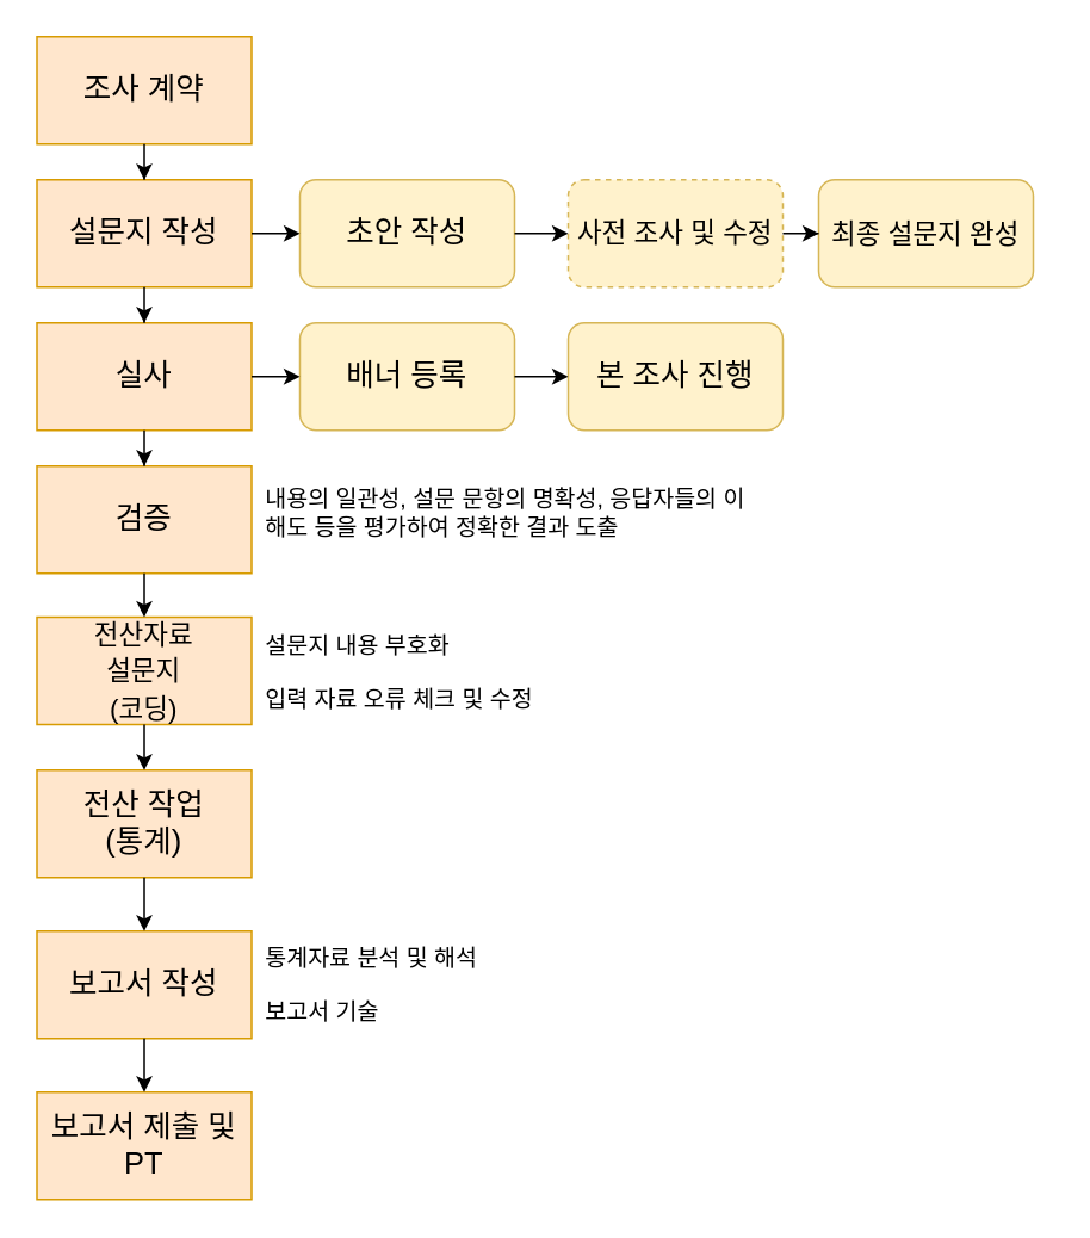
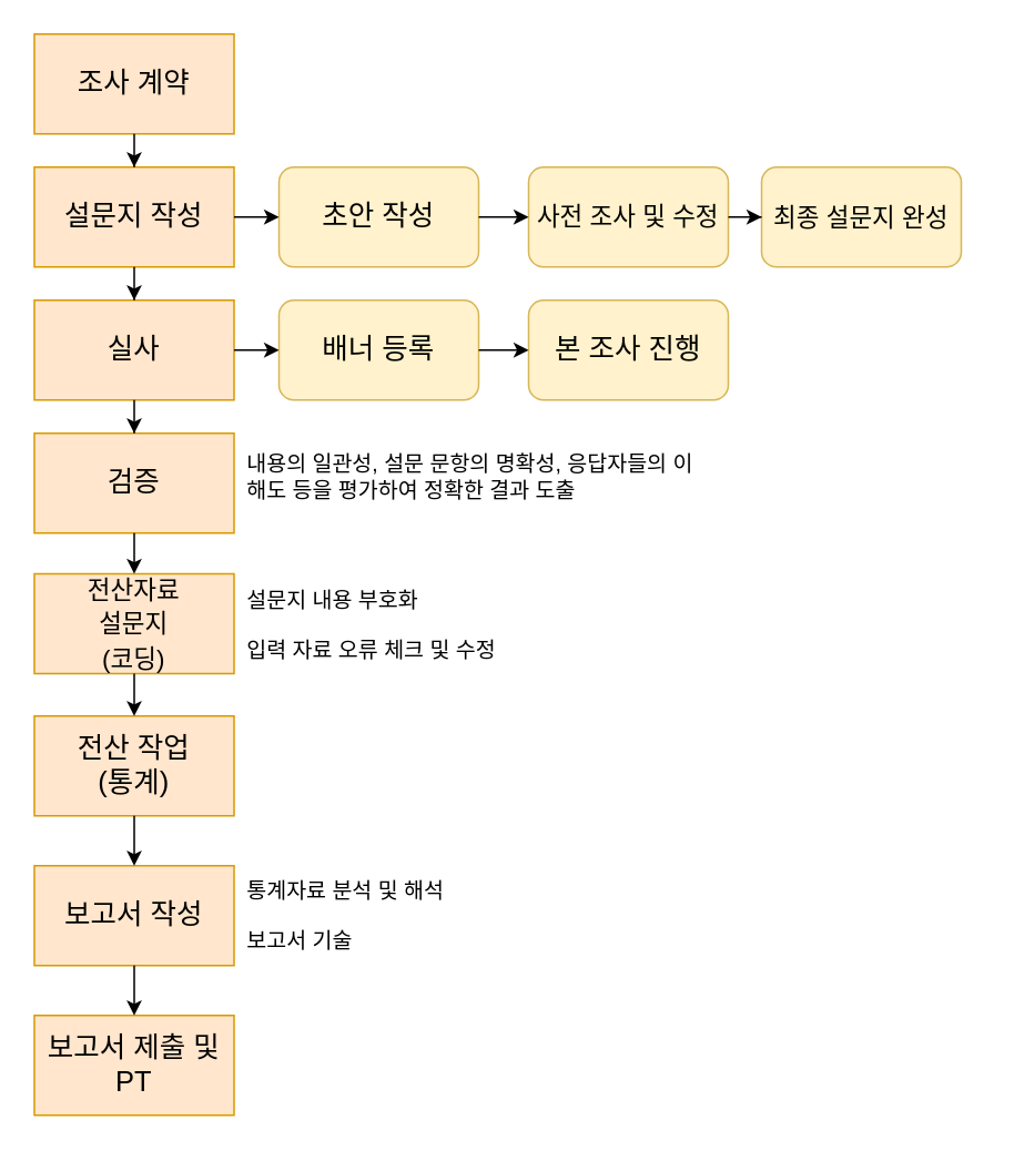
  <mxCell id="0" />
  <mxCell id="1" parent="0" />
  <mxCell id="2" value="내용의 일관성, 설문 문항의 명확성, 응답자들의 이해도 등을 평가하여 정확한 결과 도출&lt;span id=&quot;docs-internal-guid-ddfe156c-7fff-5f0e-5129-43eb4e1589c2&quot; style=&quot;font-size: 13px;&quot;&gt;&lt;/span&gt;&lt;span id=&quot;docs-internal-guid-ddfe156c-7fff-5f0e-5129-43eb4e1589c2&quot; style=&quot;font-size: 13px;&quot;&gt;&lt;/span&gt;" style="text;html=1;strokeColor=none;fillColor=none;align=left;verticalAlign=middle;whiteSpace=wrap;rounded=0;fontSize=13;spacingTop=1;" vertex="1" parent="1"><mxGeometry x="146" y="270" width="278" height="30" as="geometry" /></mxCell>
  <mxCell id="3" value="통계자료 분석 및 해석" style="text;html=1;strokeColor=none;fillColor=none;align=left;verticalAlign=middle;whiteSpace=wrap;rounded=0;fontSize=13;" vertex="1" parent="1"><mxGeometry x="146" y="520" width="130" height="30" as="geometry" /></mxCell>
  <mxCell id="4" value="보고서 기술" style="text;html=1;strokeColor=none;fillColor=none;align=left;verticalAlign=middle;whiteSpace=wrap;rounded=0;fontSize=13;" vertex="1" parent="1"><mxGeometry x="146" y="550" width="130" height="30" as="geometry" /></mxCell>
  <mxCell id="5" value="설문지 내용 부호화" style="text;html=1;strokeColor=none;fillColor=none;align=left;verticalAlign=middle;whiteSpace=wrap;rounded=0;fontSize=13;" vertex="1" parent="1"><mxGeometry x="146" y="344.5" width="130" height="30" as="geometry" /></mxCell>
  <mxCell id="6" value="입력 자료 오류 체크 및 수정" style="text;html=1;strokeColor=none;fillColor=none;align=left;verticalAlign=middle;whiteSpace=wrap;rounded=0;fontSize=13;" vertex="1" parent="1"><mxGeometry x="146" y="375" width="178" height="30" as="geometry" /></mxCell>
  <mxCell id="7" value="" style="group" vertex="1" connectable="0" parent="1"><mxGeometry x="20" y="20" width="567" height="650" as="geometry" /></mxCell>
  <mxCell id="8" value="조사 계약" style="rounded=0;whiteSpace=wrap;html=1;fillColor=#ffe6cc;strokeColor=#d79b00;fontSize=17;" vertex="1" parent="7"><mxGeometry width="120" height="60" as="geometry" /></mxCell>
  <mxCell id="9" value="설문지 작성" style="rounded=0;whiteSpace=wrap;html=1;fillColor=#ffe6cc;strokeColor=#d79b00;fontSize=17;" vertex="1" parent="7"><mxGeometry y="80" width="120" height="60" as="geometry" /></mxCell>
  <mxCell id="10" value="실사" style="rounded=0;whiteSpace=wrap;html=1;fillColor=#ffe6cc;strokeColor=#d79b00;fontSize=17;" vertex="1" parent="7"><mxGeometry y="160" width="120" height="60" as="geometry" /></mxCell>
  <mxCell id="11" value="검증" style="rounded=0;whiteSpace=wrap;html=1;fillColor=#ffe6cc;strokeColor=#d79b00;fontSize=17;" vertex="1" parent="7"><mxGeometry y="240" width="120" height="60" as="geometry" /></mxCell>
  <mxCell id="12" value="초안 작성" style="rounded=1;whiteSpace=wrap;html=1;fillColor=#fff2cc;strokeColor=#d6b656;fontSize=17;" vertex="1" parent="7"><mxGeometry x="147" y="80" width="120" height="60" as="geometry" /></mxCell>
- <mxCell id="13" value="&lt;font style=&quot;font-size: 15px;&quot;&gt;사전 조사 및 수정&lt;/font&gt;" style="rounded=1;whiteSpace=wrap;html=1;fillColor=#fff2cc;strokeColor=#d6b656;fontSize=17;dashed=1;" vertex="1" parent="7"><mxGeometry x="297" y="80" width="120" height="60" as="geometry" /></mxCell>
+ <mxCell id="13" value="&lt;font style=&quot;font-size: 15px;&quot;&gt;사전 조사 및 수정&lt;/font&gt;" style="rounded=1;whiteSpace=wrap;html=1;fillColor=#fff2cc;strokeColor=#d6b656;fontSize=17;" vertex="1" parent="7"><mxGeometry x="297" y="80" width="120" height="60" as="geometry" /></mxCell>
  <mxCell id="14" value="최종 설문지 완성" style="rounded=1;whiteSpace=wrap;html=1;fillColor=#fff2cc;strokeColor=#d6b656;fontSize=15;" vertex="1" parent="7"><mxGeometry x="437" y="80" width="120" height="60" as="geometry" /></mxCell>
  <mxCell id="15" value="배너 등록" style="rounded=1;whiteSpace=wrap;html=1;fillColor=#fff2cc;strokeColor=#d6b656;fontSize=17;" vertex="1" parent="7"><mxGeometry x="147" y="160" width="120" height="60" as="geometry" /></mxCell>
  <mxCell id="16" value="본 조사 진행" style="rounded=1;whiteSpace=wrap;html=1;fillColor=#fff2cc;strokeColor=#d6b656;fontSize=17;" vertex="1" parent="7"><mxGeometry x="297" y="160" width="120" height="60" as="geometry" /></mxCell>
  <mxCell id="17" value="&lt;font style=&quot;font-size: 15px;&quot;&gt;전산자료 &lt;br&gt;설문지&lt;br style=&quot;&quot;&gt;(코딩)&lt;/font&gt;" style="rounded=0;whiteSpace=wrap;html=1;fillColor=#ffe6cc;strokeColor=#d79b00;fontSize=17;" vertex="1" parent="7"><mxGeometry y="324.5" width="120" height="60" as="geometry" /></mxCell>
  <mxCell id="18" value="전산 작업&lt;br style=&quot;font-size: 17px;&quot;&gt;(통계)" style="rounded=0;whiteSpace=wrap;html=1;fillColor=#ffe6cc;strokeColor=#d79b00;fontSize=17;" vertex="1" parent="7"><mxGeometry y="410" width="120" height="60" as="geometry" /></mxCell>
  <mxCell id="19" value="보고서 작성" style="rounded=0;whiteSpace=wrap;html=1;fillColor=#ffe6cc;strokeColor=#d79b00;fontSize=17;" vertex="1" parent="7"><mxGeometry y="500" width="120" height="60" as="geometry" /></mxCell>
  <mxCell id="20" value="보고서 제출 및 PT" style="rounded=0;whiteSpace=wrap;html=1;fillColor=#ffe6cc;strokeColor=#d79b00;fontSize=17;" vertex="1" parent="7"><mxGeometry y="590" width="120" height="60" as="geometry" /></mxCell>
  <mxCell id="21" style="edgeStyle=orthogonalEdgeStyle;rounded=0;orthogonalLoop=1;jettySize=auto;html=1;entryX=0.5;entryY=0;entryDx=0;entryDy=0;fontSize=17;" edge="1" parent="7" source="8" target="9"><mxGeometry relative="1" as="geometry" /></mxCell>
  <mxCell id="22" style="edgeStyle=orthogonalEdgeStyle;rounded=0;orthogonalLoop=1;jettySize=auto;html=1;entryX=0.5;entryY=0;entryDx=0;entryDy=0;fontSize=17;" edge="1" parent="7" source="9" target="10"><mxGeometry relative="1" as="geometry" /></mxCell>
  <mxCell id="23" style="edgeStyle=orthogonalEdgeStyle;rounded=0;orthogonalLoop=1;jettySize=auto;html=1;entryX=0.5;entryY=0;entryDx=0;entryDy=0;fontSize=17;" edge="1" parent="7" source="10" target="11"><mxGeometry relative="1" as="geometry" /></mxCell>
  <mxCell id="24" style="edgeStyle=orthogonalEdgeStyle;rounded=0;orthogonalLoop=1;jettySize=auto;html=1;entryX=0;entryY=0.5;entryDx=0;entryDy=0;fontSize=17;" edge="1" parent="7" source="9" target="12"><mxGeometry relative="1" as="geometry" /></mxCell>
  <mxCell id="25" style="edgeStyle=orthogonalEdgeStyle;rounded=0;orthogonalLoop=1;jettySize=auto;html=1;entryX=0;entryY=0.5;entryDx=0;entryDy=0;fontSize=17;" edge="1" parent="7" source="12" target="13"><mxGeometry relative="1" as="geometry" /></mxCell>
  <mxCell id="26" style="edgeStyle=orthogonalEdgeStyle;rounded=0;orthogonalLoop=1;jettySize=auto;html=1;entryX=0;entryY=0.5;entryDx=0;entryDy=0;fontSize=17;" edge="1" parent="7" source="13" target="14"><mxGeometry relative="1" as="geometry" /></mxCell>
  <mxCell id="27" style="edgeStyle=orthogonalEdgeStyle;rounded=0;orthogonalLoop=1;jettySize=auto;html=1;entryX=0;entryY=0.5;entryDx=0;entryDy=0;fontSize=17;" edge="1" parent="7" source="10" target="15"><mxGeometry relative="1" as="geometry" /></mxCell>
  <mxCell id="28" style="edgeStyle=orthogonalEdgeStyle;rounded=0;orthogonalLoop=1;jettySize=auto;html=1;entryX=0;entryY=0.5;entryDx=0;entryDy=0;fontSize=17;" edge="1" parent="7" source="15" target="16"><mxGeometry relative="1" as="geometry" /></mxCell>
  <mxCell id="29" style="edgeStyle=orthogonalEdgeStyle;rounded=0;orthogonalLoop=1;jettySize=auto;html=1;entryX=0.5;entryY=0;entryDx=0;entryDy=0;fontSize=17;" edge="1" parent="7" source="11" target="17"><mxGeometry relative="1" as="geometry" /></mxCell>
  <mxCell id="30" style="edgeStyle=orthogonalEdgeStyle;rounded=0;orthogonalLoop=1;jettySize=auto;html=1;entryX=0.5;entryY=0;entryDx=0;entryDy=0;fontSize=17;" edge="1" parent="7" source="17" target="18"><mxGeometry relative="1" as="geometry" /></mxCell>
  <mxCell id="31" style="edgeStyle=orthogonalEdgeStyle;rounded=0;orthogonalLoop=1;jettySize=auto;html=1;entryX=0.5;entryY=0;entryDx=0;entryDy=0;fontSize=17;" edge="1" parent="7" source="18" target="19"><mxGeometry relative="1" as="geometry" /></mxCell>
  <mxCell id="32" style="edgeStyle=orthogonalEdgeStyle;rounded=0;orthogonalLoop=1;jettySize=auto;html=1;entryX=0.5;entryY=0;entryDx=0;entryDy=0;fontSize=17;" edge="1" parent="7" source="19" target="20"><mxGeometry relative="1" as="geometry" /></mxCell>
